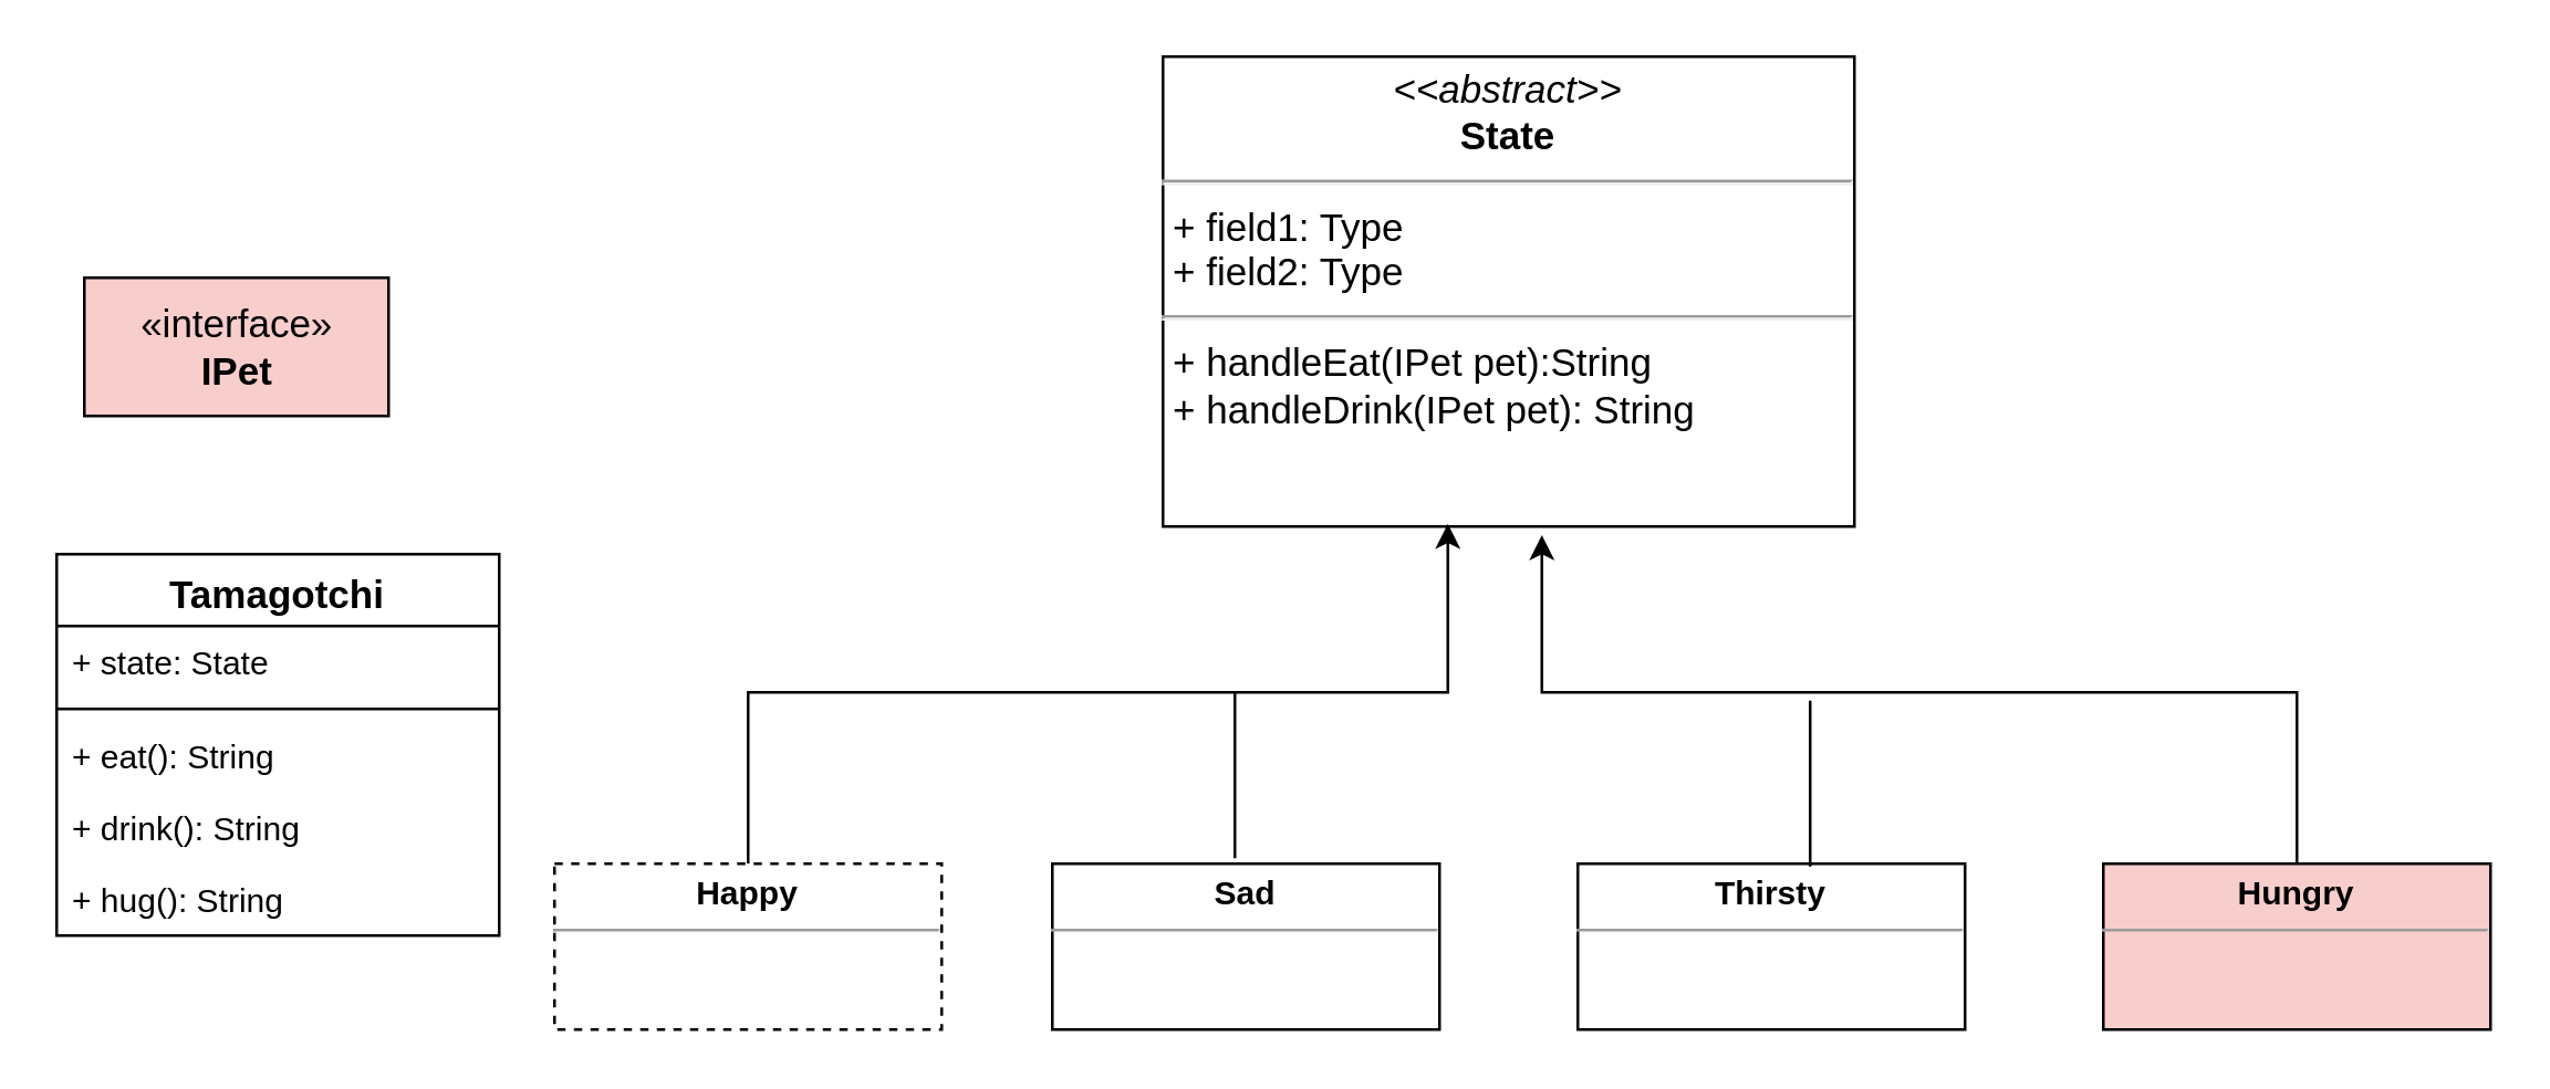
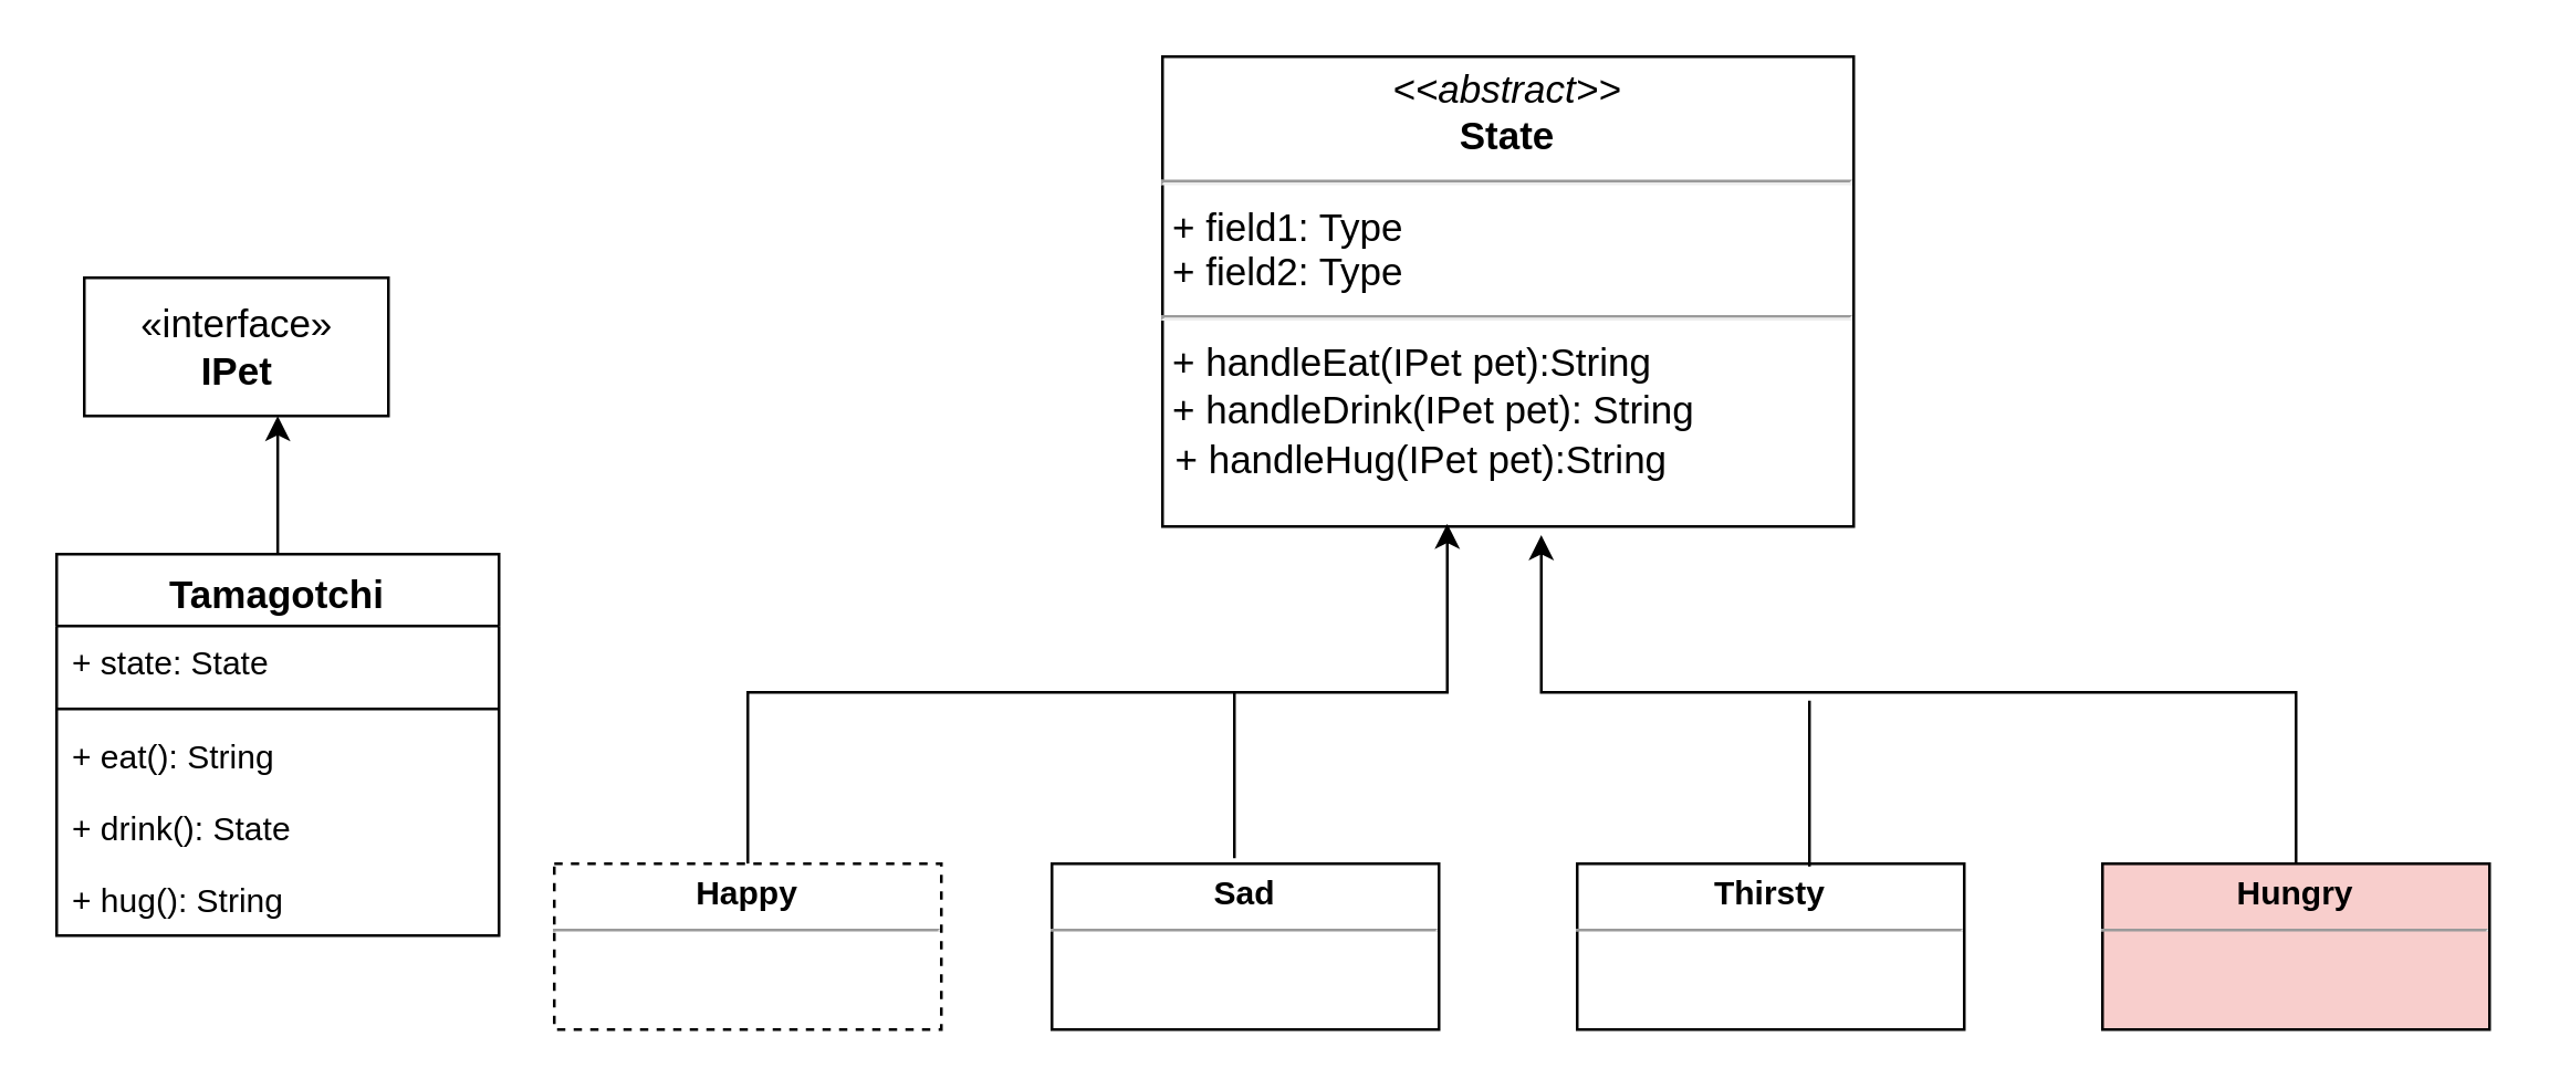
  <mxCell id="0" />
  <mxCell id="1" parent="0" />
- <mxCell id="2" value="«interface»&lt;br style=&quot;font-size: 14px;&quot;&gt;&lt;b style=&quot;font-size: 14px;&quot;&gt;IPet&lt;/b&gt;" style="html=1;fontSize=14;fillColor=#f8cecc;" vertex="1" parent="1"><mxGeometry x="30" y="100" width="110" height="50" as="geometry" /></mxCell>
+ <mxCell id="2" value="«interface»&lt;br style=&quot;font-size: 14px;&quot;&gt;&lt;b style=&quot;font-size: 14px;&quot;&gt;IPet&lt;/b&gt;" style="html=1;fontSize=14;" vertex="1" parent="1"><mxGeometry x="30" y="100" width="110" height="50" as="geometry" /></mxCell>
+ <mxCell id="3" style="edgeStyle=orthogonalEdgeStyle;rounded=0;orthogonalLoop=1;jettySize=auto;html=1;entryX=0.636;entryY=1;entryDx=0;entryDy=0;entryPerimeter=0;fontSize=14;" edge="1" parent="1" source="4" target="2"><mxGeometry relative="1" as="geometry" /></mxCell>
  <mxCell id="4" value="Tamagotchi" style="swimlane;fontStyle=1;align=center;verticalAlign=top;childLayout=stackLayout;horizontal=1;startSize=26;horizontalStack=0;resizeParent=1;resizeParentMax=0;resizeLast=0;collapsible=1;marginBottom=0;fontSize=14;" vertex="1" parent="1"><mxGeometry x="20" y="200" width="160" height="138" as="geometry" /></mxCell>
  <mxCell id="5" value="+ state: State" style="text;strokeColor=none;fillColor=none;align=left;verticalAlign=top;spacingLeft=4;spacingRight=4;overflow=hidden;rotatable=0;points=[[0,0.5],[1,0.5]];portConstraint=eastwest;" vertex="1" parent="4"><mxGeometry y="26" width="160" height="26" as="geometry" /></mxCell>
  <mxCell id="6" value="" style="line;strokeWidth=1;fillColor=none;align=left;verticalAlign=middle;spacingTop=-1;spacingLeft=3;spacingRight=3;rotatable=0;labelPosition=right;points=[];portConstraint=eastwest;" vertex="1" parent="4"><mxGeometry y="52" width="160" height="8" as="geometry" /></mxCell>
  <mxCell id="7" value="+ eat(): String" style="text;strokeColor=none;fillColor=none;align=left;verticalAlign=top;spacingLeft=4;spacingRight=4;overflow=hidden;rotatable=0;points=[[0,0.5],[1,0.5]];portConstraint=eastwest;" vertex="1" parent="4"><mxGeometry y="60" width="160" height="26" as="geometry" /></mxCell>
- <mxCell id="8" value="+ drink(): String" style="text;strokeColor=none;fillColor=none;align=left;verticalAlign=top;spacingLeft=4;spacingRight=4;overflow=hidden;rotatable=0;points=[[0,0.5],[1,0.5]];portConstraint=eastwest;" vertex="1" parent="4"><mxGeometry y="86" width="160" height="26" as="geometry" /></mxCell>
+ <mxCell id="8" value="+ drink(): State" style="text;strokeColor=none;fillColor=none;align=left;verticalAlign=top;spacingLeft=4;spacingRight=4;overflow=hidden;rotatable=0;points=[[0,0.5],[1,0.5]];portConstraint=eastwest;" vertex="1" parent="4"><mxGeometry y="86" width="160" height="26" as="geometry" /></mxCell>
  <mxCell id="9" value="+ hug(): String" style="text;strokeColor=none;fillColor=none;align=left;verticalAlign=top;spacingLeft=4;spacingRight=4;overflow=hidden;rotatable=0;points=[[0,0.5],[1,0.5]];portConstraint=eastwest;" vertex="1" parent="4"><mxGeometry y="112" width="160" height="26" as="geometry" /></mxCell>
  <mxCell id="10" value="&lt;p style=&quot;margin: 4px 0px 0px ; text-align: center ; font-size: 14px&quot;&gt;&lt;i style=&quot;font-size: 14px&quot;&gt;&amp;lt;&amp;lt;abstract&amp;gt;&amp;gt;&lt;/i&gt;&lt;br style=&quot;font-size: 14px&quot;&gt;&lt;b style=&quot;font-size: 14px&quot;&gt;State&lt;/b&gt;&lt;/p&gt;&lt;hr style=&quot;font-size: 14px&quot;&gt;&lt;p style=&quot;margin: 0px 0px 0px 4px ; font-size: 14px&quot;&gt;+ field1: Type&lt;br style=&quot;font-size: 14px&quot;&gt;+ field2: Type&lt;/p&gt;&lt;hr style=&quot;font-size: 14px&quot;&gt;&lt;p style=&quot;margin: 0px 0px 0px 4px ; font-size: 14px&quot;&gt;+ handleEat(IPet pet):String&lt;br style=&quot;font-size: 14px&quot;&gt;+ handleDrink(IPet pet): String&lt;/p&gt;" style="verticalAlign=top;align=left;overflow=fill;fontSize=14;fontFamily=Helvetica;html=1;" vertex="1" parent="1"><mxGeometry x="420" y="20" width="250" height="170" as="geometry" /></mxCell>
+ <mxCell id="11" value="+ handleHug(IPet pet):String" style="text;whiteSpace=wrap;html=1;fontSize=14;" vertex="1" parent="1"><mxGeometry x="423" y="151" width="230" height="30" as="geometry" /></mxCell>
  <mxCell id="12" style="edgeStyle=orthogonalEdgeStyle;rounded=0;orthogonalLoop=1;jettySize=auto;html=1;entryX=0.412;entryY=0.994;entryDx=0;entryDy=0;entryPerimeter=0;fontSize=14;" edge="1" parent="1" source="13" target="10"><mxGeometry relative="1" as="geometry"><Array as="points"><mxPoint x="270" y="250" /><mxPoint x="523" y="250" /></Array></mxGeometry></mxCell>
  <mxCell id="13" value="&lt;p style=&quot;margin: 0px ; margin-top: 4px ; text-align: center&quot;&gt;&lt;b&gt;Happy&lt;/b&gt;&lt;/p&gt;&lt;hr size=&quot;1&quot;&gt;&lt;div style=&quot;height: 2px&quot;&gt;&lt;/div&gt;" style="verticalAlign=top;align=left;overflow=fill;fontSize=12;fontFamily=Helvetica;html=1;dashed=1;" vertex="1" parent="1"><mxGeometry x="200" y="312" width="140" height="60" as="geometry" /></mxCell>
  <mxCell id="14" value="&lt;p style=&quot;margin: 0px ; margin-top: 4px ; text-align: center&quot;&gt;&lt;b&gt;Sad&lt;/b&gt;&lt;/p&gt;&lt;hr size=&quot;1&quot;&gt;&lt;div style=&quot;height: 2px&quot;&gt;&lt;/div&gt;" style="verticalAlign=top;align=left;overflow=fill;fontSize=12;fontFamily=Helvetica;html=1;" vertex="1" parent="1"><mxGeometry x="380" y="312" width="140" height="60" as="geometry" /></mxCell>
  <mxCell id="15" value="&lt;p style=&quot;margin: 0px ; margin-top: 4px ; text-align: center&quot;&gt;&lt;b&gt;Thirsty&lt;/b&gt;&lt;/p&gt;&lt;hr size=&quot;1&quot;&gt;&lt;div style=&quot;height: 2px&quot;&gt;&lt;/div&gt;" style="verticalAlign=top;align=left;overflow=fill;fontSize=12;fontFamily=Helvetica;html=1;" vertex="1" parent="1"><mxGeometry x="570" y="312" width="140" height="60" as="geometry" /></mxCell>
  <mxCell id="16" style="edgeStyle=orthogonalEdgeStyle;rounded=0;orthogonalLoop=1;jettySize=auto;html=1;fontSize=14;entryX=0.548;entryY=1.018;entryDx=0;entryDy=0;entryPerimeter=0;" edge="1" parent="1" source="17" target="10"><mxGeometry relative="1" as="geometry"><mxPoint x="550" y="210" as="targetPoint" /><Array as="points"><mxPoint x="830" y="250" /><mxPoint x="557" y="250" /></Array></mxGeometry></mxCell>
  <mxCell id="17" value="&lt;p style=&quot;margin: 0px ; margin-top: 4px ; text-align: center&quot;&gt;&lt;b&gt;Hungry&lt;/b&gt;&lt;/p&gt;&lt;hr size=&quot;1&quot;&gt;&lt;div style=&quot;height: 2px&quot;&gt;&lt;/div&gt;" style="verticalAlign=top;align=left;overflow=fill;fontSize=12;fontFamily=Helvetica;html=1;fillColor=#f8cecc;" vertex="1" parent="1"><mxGeometry x="760" y="312" width="140" height="60" as="geometry" /></mxCell>
  <mxCell id="18" value="" style="endArrow=none;html=1;fontSize=14;" edge="1" parent="1"><mxGeometry width="50" height="50" relative="1" as="geometry"><mxPoint x="446" y="310" as="sourcePoint" /><mxPoint x="446" y="250" as="targetPoint" /></mxGeometry></mxCell>
  <mxCell id="19" value="" style="endArrow=none;html=1;fontSize=14;" edge="1" parent="1"><mxGeometry width="50" height="50" relative="1" as="geometry"><mxPoint x="654" y="313" as="sourcePoint" /><mxPoint x="654" y="253" as="targetPoint" /></mxGeometry></mxCell>
